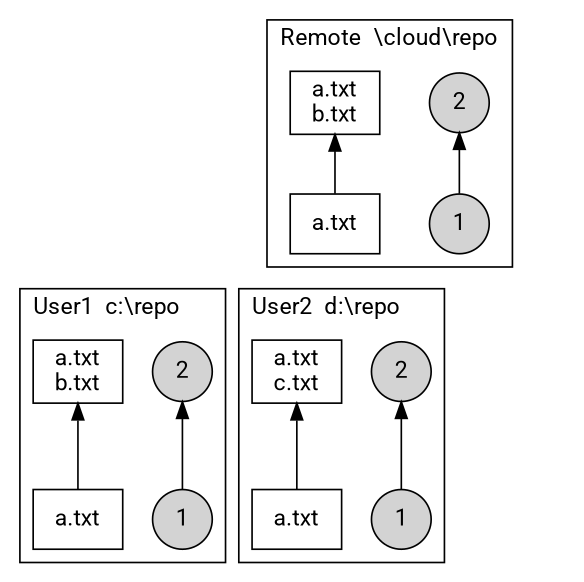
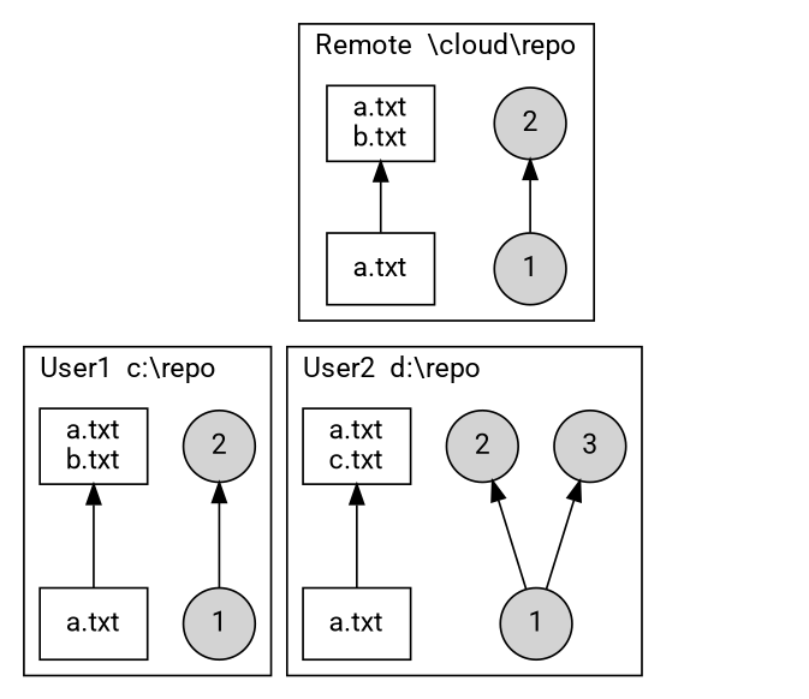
  digraph {
    labeljust=l
    labelloc=b
    rankdir=BT
    fontname=Roboto
    node [shape=circle style=filled fontname=Roboto]
    edge [fontname=Roboto]
    n1 [label=1]
    n2 [label=2]
    n3 [label="a.txt" shape=box style=""]
    n4 [label="a.txt\nb.txt" shape=box style=""]
    n5 [label=1]
    n6 [label=2]
+   n7 [label=3]
    n8 [label="a.txt" shape=box style=""]
    n9 [label="a.txt\nc.txt" shape=box style=""]
    n10 [label=1]
    n11 [label=2]
    n12 [label="a.txt" shape=box style=""]
    n13 [label="a.txt\nb.txt" shape=box style=""]
    u1fill1 [style=invisible]
    subgraph cluster_1 {
      label="User1  c:\\repo"
      n1
      n2
      n3
      n4
    }
    subgraph cluster_2 {
      label="User2  d:\\repo"
      n5
      n6
+     n7
      n8
      n9
    }
    subgraph cluster_3 {
      label="Remote  \\cloud\\repo"
      n10
      n11
      n12
      n13
    }
    n1 -> n2
    n3 -> n4
    n5 -> n6
+   n5 -> n7
    n6 -> n10 [style=invis]
    n8 -> n9
    n10 -> n11
    n12 -> n13
    u1fill1 -> n10 [style=invis]
  }
